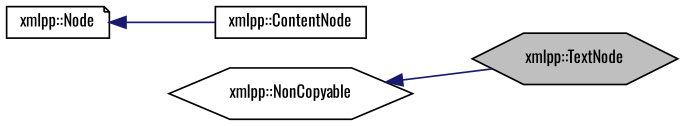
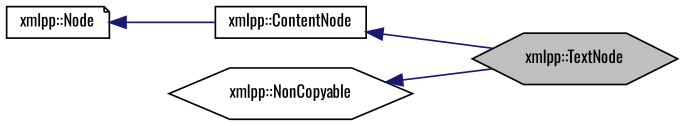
  digraph {
    fontname=Oswald
    rankdir=LR
    node [color=black fontname=Oswald fontsize=10 shape=hexagon]
    edge [color=midnightblue dir=back fontname=Oswald fontsize=10 labelfontname=FreeSans labelfontsize=10 style=solid]
    n1 [fillcolor=grey75 fontcolor=black height=0.2 label="xmlpp::TextNode" style=filled width=0.4]
    n2 [height=0.2 label="xmlpp::ContentNode" shape=box width=0.4]
    n3 [height=0.2 label="xmlpp::Node" shape=note width=0.4]
    n4 [height=0.2 label="xmlpp::NonCopyable" width=0.4]
+   n2 -> n1
    n3 -> n2
    n4 -> n1
  }
